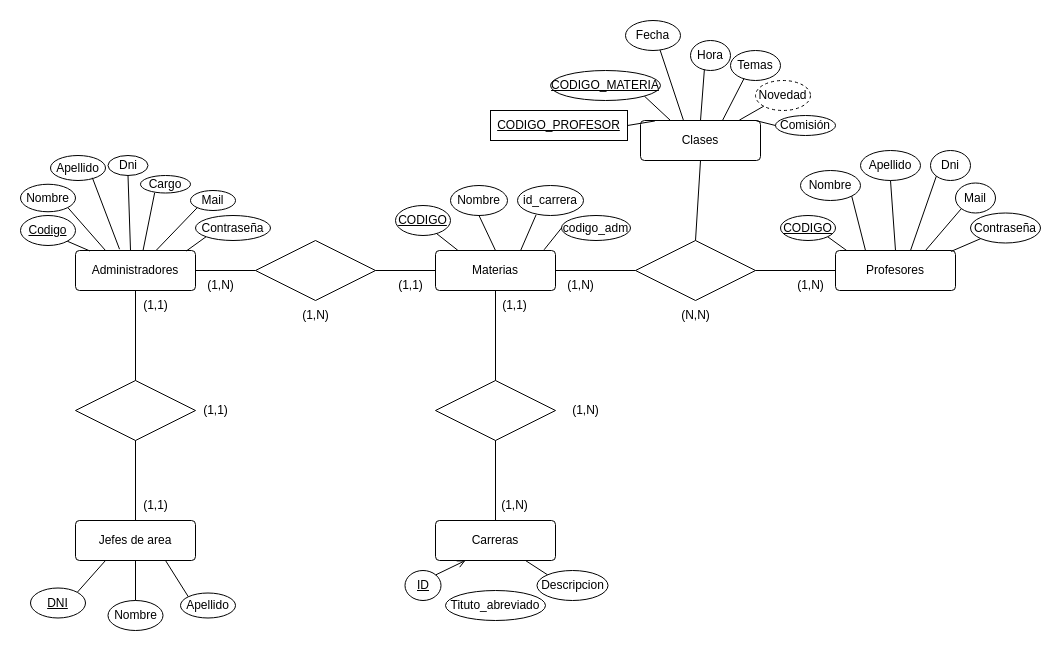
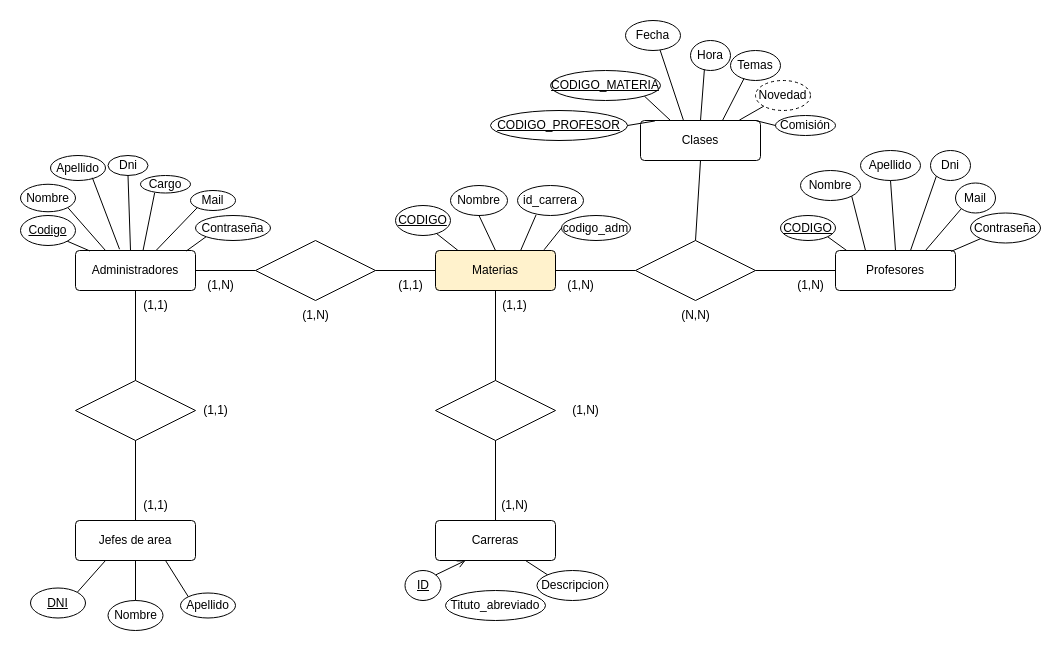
  <mxCell id="0" />
  <mxCell id="1" parent="0" />
- <mxCell id="2" value="Materias" style="rounded=1;arcSize=10;whiteSpace=wrap;html=1;align=center;" parent="1" vertex="1"><mxGeometry x="435" y="250" width="120" height="40" as="geometry" /></mxCell>
+ <mxCell id="2" value="Materias" style="rounded=1;arcSize=10;whiteSpace=wrap;html=1;align=center;fillColor=#fff2cc;" parent="1" vertex="1"><mxGeometry x="435" y="250" width="120" height="40" as="geometry" /></mxCell>
  <mxCell id="3" value="Administradores" style="rounded=1;arcSize=10;whiteSpace=wrap;html=1;align=center;" parent="1" vertex="1"><mxGeometry x="75" y="250" width="120" height="40" as="geometry" /></mxCell>
  <mxCell id="4" value="Profesores" style="rounded=1;arcSize=10;whiteSpace=wrap;html=1;align=center;" parent="1" vertex="1"><mxGeometry x="835" y="250" width="120" height="40" as="geometry" /></mxCell>
  <mxCell id="5" value="" style="shape=rhombus;perimeter=rhombusPerimeter;whiteSpace=wrap;html=1;align=center;" parent="1" vertex="1"><mxGeometry x="635" y="240" width="120" height="60" as="geometry" /></mxCell>
  <mxCell id="6" value="" style="endArrow=none;html=1;rounded=0;exitX=1;exitY=0.5;exitDx=0;exitDy=0;entryX=0;entryY=0.5;entryDx=0;entryDy=0;" parent="1" source="2" target="5" edge="1"><mxGeometry relative="1" as="geometry"><mxPoint x="425" y="360" as="sourcePoint" /><mxPoint x="585" y="360" as="targetPoint" /></mxGeometry></mxCell>
  <mxCell id="7" value="" style="endArrow=none;html=1;rounded=0;entryX=0;entryY=0.5;entryDx=0;entryDy=0;exitX=1;exitY=0.5;exitDx=0;exitDy=0;" parent="1" source="5" target="4" edge="1"><mxGeometry relative="1" as="geometry"><mxPoint x="585" y="410" as="sourcePoint" /><mxPoint x="585" y="350" as="targetPoint" /></mxGeometry></mxCell>
  <mxCell id="8" value="(1,N)" style="text;html=1;align=center;verticalAlign=middle;resizable=0;points=[];autosize=1;strokeColor=none;fillColor=none;" parent="1" vertex="1"><mxGeometry x="785" y="270" width="50" height="30" as="geometry" /></mxCell>
  <mxCell id="9" value="(1,N)&lt;br&gt;" style="text;html=1;align=center;verticalAlign=middle;resizable=0;points=[];autosize=1;strokeColor=none;fillColor=none;" parent="1" vertex="1"><mxGeometry x="555" y="270" width="50" height="30" as="geometry" /></mxCell>
  <mxCell id="10" value="" style="shape=rhombus;perimeter=rhombusPerimeter;whiteSpace=wrap;html=1;align=center;" parent="1" vertex="1"><mxGeometry x="255" y="240" width="120" height="60" as="geometry" /></mxCell>
  <mxCell id="11" value="" style="endArrow=none;html=1;rounded=0;exitX=0;exitY=0.5;exitDx=0;exitDy=0;entryX=1;entryY=0.5;entryDx=0;entryDy=0;" parent="1" source="2" target="10" edge="1"><mxGeometry relative="1" as="geometry"><mxPoint x="585" y="300" as="sourcePoint" /><mxPoint x="585" y="350" as="targetPoint" /></mxGeometry></mxCell>
  <mxCell id="12" value="" style="endArrow=none;html=1;rounded=0;exitX=1;exitY=0.5;exitDx=0;exitDy=0;entryX=0;entryY=0.5;entryDx=0;entryDy=0;" parent="1" source="3" target="10" edge="1"><mxGeometry relative="1" as="geometry"><mxPoint x="595" y="310" as="sourcePoint" /><mxPoint x="595" y="360" as="targetPoint" /></mxGeometry></mxCell>
  <mxCell id="13" value="Clases" style="rounded=1;arcSize=10;whiteSpace=wrap;html=1;align=center;" parent="1" vertex="1"><mxGeometry x="640" y="120" width="120" height="40" as="geometry" /></mxCell>
  <mxCell id="14" value="" style="endArrow=none;html=1;rounded=0;exitX=0.5;exitY=0;exitDx=0;exitDy=0;entryX=0.5;entryY=1;entryDx=0;entryDy=0;" parent="1" source="5" target="13" edge="1"><mxGeometry relative="1" as="geometry"><mxPoint x="225" y="380" as="sourcePoint" /><mxPoint x="385" y="380" as="targetPoint" /></mxGeometry></mxCell>
  <mxCell id="15" value="(1,N)" style="text;html=1;align=center;verticalAlign=middle;resizable=0;points=[];autosize=1;strokeColor=none;fillColor=none;" parent="1" vertex="1"><mxGeometry x="195" y="270" width="50" height="30" as="geometry" /></mxCell>
  <mxCell id="16" value="(1,1)" style="text;html=1;align=center;verticalAlign=middle;resizable=0;points=[];autosize=1;strokeColor=none;fillColor=none;" parent="1" vertex="1"><mxGeometry x="385" y="270" width="50" height="30" as="geometry" /></mxCell>
  <mxCell id="17" value="(N,N)" style="text;html=1;align=center;verticalAlign=middle;resizable=0;points=[];autosize=1;strokeColor=none;fillColor=none;" parent="1" vertex="1"><mxGeometry x="670" y="300" width="50" height="30" as="geometry" /></mxCell>
  <mxCell id="18" value="(1,N)" style="text;html=1;align=center;verticalAlign=middle;resizable=0;points=[];autosize=1;strokeColor=none;fillColor=none;" parent="1" vertex="1"><mxGeometry x="290" y="300" width="50" height="30" as="geometry" /></mxCell>
  <mxCell id="19" value="Codigo" style="ellipse;whiteSpace=wrap;html=1;align=center;fontStyle=4;" parent="1" vertex="1"><mxGeometry x="20" y="215" width="55" height="30" as="geometry" /></mxCell>
  <mxCell id="20" value="Nombre" style="ellipse;whiteSpace=wrap;html=1;align=center;" parent="1" vertex="1"><mxGeometry x="20" y="183.75" width="55" height="27.5" as="geometry" /></mxCell>
  <mxCell id="21" value="Apellido" style="ellipse;whiteSpace=wrap;html=1;align=center;" parent="1" vertex="1"><mxGeometry x="50" y="155" width="55" height="25" as="geometry" /></mxCell>
  <mxCell id="22" value="Mail" style="ellipse;whiteSpace=wrap;html=1;align=center;" parent="1" vertex="1"><mxGeometry x="190" y="190" width="45" height="20" as="geometry" /></mxCell>
  <mxCell id="23" value="Contraseña" style="ellipse;whiteSpace=wrap;html=1;align=center;" parent="1" vertex="1"><mxGeometry x="195" y="215" width="75" height="25" as="geometry" /></mxCell>
  <mxCell id="24" value="CODIGO" style="ellipse;whiteSpace=wrap;html=1;align=center;fontStyle=4;" parent="1" vertex="1"><mxGeometry x="780" y="215" width="55" height="25" as="geometry" /></mxCell>
  <mxCell id="25" value="Nombre" style="ellipse;whiteSpace=wrap;html=1;align=center;" parent="1" vertex="1"><mxGeometry x="800" y="170" width="60" height="30" as="geometry" /></mxCell>
  <mxCell id="26" value="Apellido" style="ellipse;whiteSpace=wrap;html=1;align=center;" parent="1" vertex="1"><mxGeometry x="860" y="150" width="60" height="30" as="geometry" /></mxCell>
  <mxCell id="27" value="Mail" style="ellipse;whiteSpace=wrap;html=1;align=center;" parent="1" vertex="1"><mxGeometry x="955" y="182.5" width="40" height="30" as="geometry" /></mxCell>
  <mxCell id="28" value="Contraseña" style="ellipse;whiteSpace=wrap;html=1;align=center;" parent="1" vertex="1"><mxGeometry x="970" y="212.5" width="70" height="30" as="geometry" /></mxCell>
  <mxCell id="29" value="Nombre" style="ellipse;whiteSpace=wrap;html=1;align=center;" parent="1" vertex="1"><mxGeometry x="450" y="185" width="57" height="30" as="geometry" /></mxCell>
  <mxCell id="30" value="CODIGO" style="ellipse;whiteSpace=wrap;html=1;align=center;fontStyle=4;" parent="1" vertex="1"><mxGeometry x="395" y="205" width="55" height="30" as="geometry" /></mxCell>
  <mxCell id="31" value="id_carrera" style="ellipse;whiteSpace=wrap;html=1;align=center;" parent="1" vertex="1"><mxGeometry x="517" y="185" width="66" height="30" as="geometry" /></mxCell>
- <mxCell id="32" value="CODIGO_PROFESOR" style="whiteSpace=wrap;html=1;align=center;fontStyle=4;rounded=0;" parent="1" vertex="1"><mxGeometry x="490" y="110" width="137" height="30" as="geometry" /></mxCell>
+ <mxCell id="32" value="CODIGO_PROFESOR" style="ellipse;whiteSpace=wrap;html=1;align=center;fontStyle=4;" parent="1" vertex="1"><mxGeometry x="490" y="110" width="137" height="30" as="geometry" /></mxCell>
  <mxCell id="33" value="CODIGO_MATERIA" style="ellipse;whiteSpace=wrap;html=1;align=center;fontStyle=4;" parent="1" vertex="1"><mxGeometry x="550" y="70" width="110" height="30" as="geometry" /></mxCell>
  <mxCell id="34" value="Fecha" style="ellipse;whiteSpace=wrap;html=1;align=center;" parent="1" vertex="1"><mxGeometry x="625" y="20" width="55" height="30" as="geometry" /></mxCell>
  <mxCell id="35" value="Hora" style="ellipse;whiteSpace=wrap;html=1;align=center;" parent="1" vertex="1"><mxGeometry x="690" y="40" width="40" height="30" as="geometry" /></mxCell>
  <mxCell id="36" value="Temas" style="ellipse;whiteSpace=wrap;html=1;align=center;" parent="1" vertex="1"><mxGeometry x="730" y="50" width="50" height="30" as="geometry" /></mxCell>
  <mxCell id="37" value="Novedad" style="ellipse;whiteSpace=wrap;html=1;align=center;dashed=1;" parent="1" vertex="1"><mxGeometry x="755" y="80" width="55" height="30" as="geometry" /></mxCell>
  <mxCell id="38" value="" style="endArrow=none;html=1;rounded=0;exitX=1;exitY=1;exitDx=0;exitDy=0;entryX=0.12;entryY=0.012;entryDx=0;entryDy=0;entryPerimeter=0;" parent="1" source="19" target="3" edge="1"><mxGeometry relative="1" as="geometry"><mxPoint x="100" y="220" as="sourcePoint" /><mxPoint x="260" y="220" as="targetPoint" /></mxGeometry></mxCell>
  <mxCell id="39" value="" style="endArrow=none;html=1;rounded=0;exitX=1;exitY=1;exitDx=0;exitDy=0;entryX=0.25;entryY=0;entryDx=0;entryDy=0;" parent="1" source="20" target="3" edge="1"><mxGeometry relative="1" as="geometry"><mxPoint x="88" y="246" as="sourcePoint" /><mxPoint x="99" y="260" as="targetPoint" /></mxGeometry></mxCell>
  <mxCell id="40" value="" style="endArrow=none;html=1;rounded=0;exitX=0.761;exitY=0.891;exitDx=0;exitDy=0;exitPerimeter=0;entryX=0.367;entryY=-0.032;entryDx=0;entryDy=0;entryPerimeter=0;" parent="1" source="21" target="3" edge="1"><mxGeometry relative="1" as="geometry"><mxPoint x="106" y="206" as="sourcePoint" /><mxPoint x="130" y="240" as="targetPoint" /></mxGeometry></mxCell>
  <mxCell id="41" value="" style="endArrow=none;html=1;rounded=0;exitX=0;exitY=1;exitDx=0;exitDy=0;entryX=0.671;entryY=0.001;entryDx=0;entryDy=0;entryPerimeter=0;" parent="1" source="22" target="3" edge="1"><mxGeometry relative="1" as="geometry"><mxPoint x="106" y="206" as="sourcePoint" /><mxPoint x="115" y="260" as="targetPoint" /></mxGeometry></mxCell>
  <mxCell id="42" value="" style="endArrow=none;html=1;rounded=0;exitX=0;exitY=1;exitDx=0;exitDy=0;entryX=0.924;entryY=0.011;entryDx=0;entryDy=0;entryPerimeter=0;" parent="1" source="23" target="3" edge="1"><mxGeometry relative="1" as="geometry"><mxPoint x="88" y="246" as="sourcePoint" /><mxPoint x="99" y="260" as="targetPoint" /></mxGeometry></mxCell>
  <mxCell id="43" value="" style="endArrow=none;html=1;rounded=0;exitX=0.745;exitY=0.933;exitDx=0;exitDy=0;exitPerimeter=0;entryX=0.186;entryY=-0.005;entryDx=0;entryDy=0;entryPerimeter=0;" parent="1" source="30" target="2" edge="1"><mxGeometry relative="1" as="geometry"><mxPoint x="440" y="240" as="sourcePoint" /><mxPoint x="600" y="240" as="targetPoint" /></mxGeometry></mxCell>
  <mxCell id="44" value="" style="endArrow=none;html=1;rounded=0;exitX=0.5;exitY=1;exitDx=0;exitDy=0;entryX=0.5;entryY=0;entryDx=0;entryDy=0;" parent="1" source="29" target="2" edge="1"><mxGeometry relative="1" as="geometry"><mxPoint x="446" y="243" as="sourcePoint" /><mxPoint x="467" y="260" as="targetPoint" /></mxGeometry></mxCell>
  <mxCell id="45" value="" style="endArrow=none;html=1;rounded=0;exitX=0.281;exitY=0.981;exitDx=0;exitDy=0;entryX=0.71;entryY=-0.004;entryDx=0;entryDy=0;entryPerimeter=0;exitPerimeter=0;" parent="1" source="31" target="2" edge="1"><mxGeometry relative="1" as="geometry"><mxPoint x="505" y="240" as="sourcePoint" /><mxPoint x="505" y="260" as="targetPoint" /></mxGeometry></mxCell>
  <mxCell id="46" value="" style="endArrow=none;html=1;rounded=0;exitX=1;exitY=0.5;exitDx=0;exitDy=0;entryX=0.12;entryY=0.012;entryDx=0;entryDy=0;entryPerimeter=0;" parent="1" source="32" target="13" edge="1"><mxGeometry relative="1" as="geometry"><mxPoint x="630" y="110" as="sourcePoint" /><mxPoint x="790" y="110" as="targetPoint" /></mxGeometry></mxCell>
  <mxCell id="47" value="" style="endArrow=none;html=1;rounded=0;exitX=1;exitY=1;exitDx=0;exitDy=0;entryX=0.25;entryY=0;entryDx=0;entryDy=0;" parent="1" source="33" target="13" edge="1"><mxGeometry relative="1" as="geometry"><mxPoint x="637" y="135" as="sourcePoint" /><mxPoint x="675" y="150" as="targetPoint" /></mxGeometry></mxCell>
  <mxCell id="48" value="" style="endArrow=none;html=1;rounded=0;exitX=0.629;exitY=0.987;exitDx=0;exitDy=0;entryX=0.357;entryY=-0.014;entryDx=0;entryDy=0;entryPerimeter=0;exitPerimeter=0;" parent="1" source="34" target="13" edge="1"><mxGeometry relative="1" as="geometry"><mxPoint x="670" y="95" as="sourcePoint" /><mxPoint x="675" y="150" as="targetPoint" /></mxGeometry></mxCell>
  <mxCell id="49" value="" style="endArrow=none;html=1;rounded=0;exitX=0.347;exitY=0.971;exitDx=0;exitDy=0;entryX=0.5;entryY=0;entryDx=0;entryDy=0;exitPerimeter=0;" parent="1" source="35" target="13" edge="1"><mxGeometry relative="1" as="geometry"><mxPoint x="673" y="70" as="sourcePoint" /><mxPoint x="688" y="149" as="targetPoint" /></mxGeometry></mxCell>
  <mxCell id="50" value="" style="endArrow=none;html=1;rounded=0;exitX=0.269;exitY=0.94;exitDx=0;exitDy=0;entryX=0.681;entryY=0.012;entryDx=0;entryDy=0;entryPerimeter=0;exitPerimeter=0;" parent="1" source="36" target="13" edge="1"><mxGeometry relative="1" as="geometry"><mxPoint x="718" y="66" as="sourcePoint" /><mxPoint x="705" y="150" as="targetPoint" /></mxGeometry></mxCell>
  <mxCell id="51" value="" style="endArrow=none;html=1;rounded=0;exitX=0;exitY=1;exitDx=0;exitDy=0;entryX=0.824;entryY=-0.01;entryDx=0;entryDy=0;entryPerimeter=0;" parent="1" source="37" target="13" edge="1"><mxGeometry relative="1" as="geometry"><mxPoint x="750" y="85" as="sourcePoint" /><mxPoint x="727" y="150" as="targetPoint" /></mxGeometry></mxCell>
  <mxCell id="52" value="" style="endArrow=none;html=1;rounded=0;exitX=1;exitY=1;exitDx=0;exitDy=0;entryX=0.094;entryY=0.002;entryDx=0;entryDy=0;entryPerimeter=0;" parent="1" source="24" target="4" edge="1"><mxGeometry relative="1" as="geometry"><mxPoint x="860" y="230" as="sourcePoint" /><mxPoint x="1020" y="230" as="targetPoint" /></mxGeometry></mxCell>
  <mxCell id="53" value="" style="endArrow=none;html=1;rounded=0;exitX=1;exitY=1;exitDx=0;exitDy=0;entryX=0.25;entryY=0;entryDx=0;entryDy=0;" parent="1" source="25" target="4" edge="1"><mxGeometry relative="1" as="geometry"><mxPoint x="848" y="251" as="sourcePoint" /><mxPoint x="875" y="260" as="targetPoint" /></mxGeometry></mxCell>
  <mxCell id="54" value="" style="endArrow=none;html=1;rounded=0;exitX=0.5;exitY=1;exitDx=0;exitDy=0;entryX=0.5;entryY=0;entryDx=0;entryDy=0;" parent="1" source="26" target="4" edge="1"><mxGeometry relative="1" as="geometry"><mxPoint x="866" y="211" as="sourcePoint" /><mxPoint x="890" y="260" as="targetPoint" /></mxGeometry></mxCell>
  <mxCell id="55" value="" style="endArrow=none;html=1;rounded=0;exitX=0;exitY=1;exitDx=0;exitDy=0;entryX=0.75;entryY=0;entryDx=0;entryDy=0;" parent="1" source="27" target="4" edge="1"><mxGeometry relative="1" as="geometry"><mxPoint x="905" y="190" as="sourcePoint" /><mxPoint x="905" y="260" as="targetPoint" /></mxGeometry></mxCell>
  <mxCell id="56" value="" style="endArrow=none;html=1;rounded=0;exitX=0;exitY=1;exitDx=0;exitDy=0;entryX=0.962;entryY=0.024;entryDx=0;entryDy=0;entryPerimeter=0;" parent="1" source="28" target="4" edge="1"><mxGeometry relative="1" as="geometry"><mxPoint x="954" y="211" as="sourcePoint" /><mxPoint x="935" y="260" as="targetPoint" /></mxGeometry></mxCell>
  <mxCell id="57" value="" style="shape=rhombus;perimeter=rhombusPerimeter;whiteSpace=wrap;html=1;align=center;" parent="1" vertex="1"><mxGeometry x="435" y="380" width="120" height="60" as="geometry" /></mxCell>
  <mxCell id="58" value="Carreras" style="rounded=1;arcSize=10;whiteSpace=wrap;html=1;align=center;" parent="1" vertex="1"><mxGeometry x="435" y="520" width="120" height="40" as="geometry" /></mxCell>
  <mxCell id="59" value="" style="endArrow=none;html=1;rounded=0;exitX=0.5;exitY=1;exitDx=0;exitDy=0;entryX=0.5;entryY=0;entryDx=0;entryDy=0;" parent="1" source="2" target="57" edge="1"><mxGeometry relative="1" as="geometry"><mxPoint x="400" y="370" as="sourcePoint" /><mxPoint x="560" y="370" as="targetPoint" /></mxGeometry></mxCell>
  <mxCell id="60" value="" style="endArrow=none;html=1;rounded=0;exitX=0.5;exitY=1;exitDx=0;exitDy=0;entryX=0.5;entryY=0;entryDx=0;entryDy=0;" parent="1" source="57" target="58" edge="1"><mxGeometry relative="1" as="geometry"><mxPoint x="505" y="300" as="sourcePoint" /><mxPoint x="505" y="390" as="targetPoint" /></mxGeometry></mxCell>
  <mxCell id="61" value="(1,1)" style="text;html=1;align=center;verticalAlign=middle;resizable=0;points=[];autosize=1;strokeColor=none;fillColor=none;" parent="1" vertex="1"><mxGeometry x="489" y="290" width="50" height="30" as="geometry" /></mxCell>
  <mxCell id="62" value="(1,N)&lt;br&gt;" style="text;html=1;align=center;verticalAlign=middle;resizable=0;points=[];autosize=1;strokeColor=none;fillColor=none;" parent="1" vertex="1"><mxGeometry x="489" y="490" width="50" height="30" as="geometry" /></mxCell>
  <mxCell id="63" value="(1,N)" style="text;html=1;align=center;verticalAlign=middle;resizable=0;points=[];autosize=1;strokeColor=none;fillColor=none;" parent="1" vertex="1"><mxGeometry x="560" y="395" width="50" height="30" as="geometry" /></mxCell>
  <mxCell id="64" value="Dni" style="ellipse;whiteSpace=wrap;html=1;align=center;" parent="1" vertex="1"><mxGeometry x="107.5" y="155" width="40" height="20" as="geometry" /></mxCell>
  <mxCell id="65" value="" style="endArrow=none;html=1;rounded=0;exitX=0.5;exitY=1;exitDx=0;exitDy=0;" parent="1" source="64" edge="1"><mxGeometry relative="1" as="geometry"><mxPoint x="140" y="210" as="sourcePoint" /><mxPoint x="130" y="250" as="targetPoint" /></mxGeometry></mxCell>
  <mxCell id="66" value="Cargo" style="ellipse;whiteSpace=wrap;html=1;align=center;" parent="1" vertex="1"><mxGeometry x="140" y="175" width="50" height="17.5" as="geometry" /></mxCell>
  <mxCell id="67" value="" style="endArrow=none;html=1;rounded=0;exitX=0.283;exitY=0.992;exitDx=0;exitDy=0;exitPerimeter=0;entryX=0.562;entryY=0.011;entryDx=0;entryDy=0;entryPerimeter=0;" parent="1" source="66" target="3" edge="1"><mxGeometry relative="1" as="geometry"><mxPoint x="140" y="220" as="sourcePoint" /><mxPoint x="300" y="220" as="targetPoint" /></mxGeometry></mxCell>
  <mxCell id="68" value="codigo_adm" style="ellipse;whiteSpace=wrap;html=1;align=center;" parent="1" vertex="1"><mxGeometry x="561" y="215" width="69" height="25" as="geometry" /></mxCell>
  <mxCell id="69" value="" style="endArrow=none;html=1;rounded=0;exitX=0;exitY=0.5;exitDx=0;exitDy=0;entryX=0.905;entryY=-0.018;entryDx=0;entryDy=0;entryPerimeter=0;" parent="1" source="68" target="2" edge="1"><mxGeometry relative="1" as="geometry"><mxPoint x="537" y="221" as="sourcePoint" /><mxPoint x="522" y="258" as="targetPoint" /></mxGeometry></mxCell>
  <mxCell id="70" value="ID" style="ellipse;whiteSpace=wrap;html=1;align=center;fontStyle=4;" parent="1" vertex="1"><mxGeometry x="404.5" y="570" width="36" height="30" as="geometry" /></mxCell>
  <mxCell id="71" value="Tituto_abreviado" style="ellipse;whiteSpace=wrap;html=1;align=center;" parent="1" vertex="1"><mxGeometry x="445" y="590" width="100" height="30" as="geometry" /></mxCell>
  <mxCell id="72" value="Descripcion" style="ellipse;whiteSpace=wrap;html=1;align=center;" parent="1" vertex="1"><mxGeometry x="536.5" y="570" width="71" height="30" as="geometry" /></mxCell>
  <mxCell id="73" value="" style="endArrow=open;html=1;rounded=0;exitX=1;exitY=0;exitDx=0;exitDy=0;entryX=0.25;entryY=1;entryDx=0;entryDy=0;" parent="1" source="70" target="58" edge="1"><mxGeometry relative="1" as="geometry"><mxPoint x="450" y="640" as="sourcePoint" /><mxPoint x="610" y="640" as="targetPoint" /></mxGeometry></mxCell>
  <mxCell id="74" value="" style="endArrow=none;html=1;rounded=0;exitX=0;exitY=0;exitDx=0;exitDy=0;entryX=0.75;entryY=1;entryDx=0;entryDy=0;" parent="1" source="72" target="58" edge="1"><mxGeometry relative="1" as="geometry"><mxPoint x="452" y="584" as="sourcePoint" /><mxPoint x="475" y="570" as="targetPoint" /></mxGeometry></mxCell>
  <mxCell id="75" value="Comisión" style="ellipse;whiteSpace=wrap;html=1;align=center;" parent="1" vertex="1"><mxGeometry x="775" y="115" width="60" height="20" as="geometry" /></mxCell>
  <mxCell id="76" value="" style="endArrow=none;html=1;rounded=0;exitX=0;exitY=0.5;exitDx=0;exitDy=0;entryX=0.958;entryY=0;entryDx=0;entryDy=0;entryPerimeter=0;" parent="1" source="75" target="13" edge="1"><mxGeometry relative="1" as="geometry"><mxPoint x="773" y="116" as="sourcePoint" /><mxPoint x="744" y="150" as="targetPoint" /></mxGeometry></mxCell>
  <mxCell id="77" value="Dni" style="ellipse;whiteSpace=wrap;html=1;align=center;" parent="1" vertex="1"><mxGeometry x="930" y="150" width="40" height="30" as="geometry" /></mxCell>
  <mxCell id="78" value="" style="endArrow=none;html=1;rounded=0;exitX=0;exitY=1;exitDx=0;exitDy=0;" parent="1" source="77" edge="1"><mxGeometry relative="1" as="geometry"><mxPoint x="900" y="190" as="sourcePoint" /><mxPoint x="910" y="250" as="targetPoint" /></mxGeometry></mxCell>
  <mxCell id="79" value="Jefes de area" style="rounded=1;arcSize=10;whiteSpace=wrap;html=1;align=center;" vertex="1" parent="1"><mxGeometry x="75" y="520" width="120" height="40" as="geometry" /></mxCell>
  <mxCell id="80" value="" style="shape=rhombus;perimeter=rhombusPerimeter;whiteSpace=wrap;html=1;align=center;" vertex="1" parent="1"><mxGeometry x="75" y="380" width="120" height="60" as="geometry" /></mxCell>
  <mxCell id="81" value="" style="endArrow=none;html=1;rounded=0;exitX=0.5;exitY=1;exitDx=0;exitDy=0;entryX=0.5;entryY=0;entryDx=0;entryDy=0;" edge="1" parent="1" source="3" target="80"><mxGeometry relative="1" as="geometry"><mxPoint x="505" y="300" as="sourcePoint" /><mxPoint x="505" y="390" as="targetPoint" /></mxGeometry></mxCell>
  <mxCell id="82" value="" style="endArrow=none;html=1;rounded=0;exitX=0.5;exitY=1;exitDx=0;exitDy=0;entryX=0.5;entryY=0;entryDx=0;entryDy=0;" edge="1" parent="1" source="80" target="79"><mxGeometry relative="1" as="geometry"><mxPoint x="145" y="300" as="sourcePoint" /><mxPoint x="145" y="390" as="targetPoint" /></mxGeometry></mxCell>
  <mxCell id="83" value="" style="endArrow=none;html=1;rounded=0;entryX=0.25;entryY=1;entryDx=0;entryDy=0;exitX=1;exitY=0;exitDx=0;exitDy=0;" edge="1" parent="1" source="84" target="79"><mxGeometry relative="1" as="geometry"><mxPoint x="90" y="590" as="sourcePoint" /><mxPoint x="140" y="260" as="targetPoint" /></mxGeometry></mxCell>
  <mxCell id="84" value="DNI" style="ellipse;whiteSpace=wrap;html=1;align=center;fontStyle=4;" vertex="1" parent="1"><mxGeometry x="30" y="587.5" width="55" height="30" as="geometry" /></mxCell>
  <mxCell id="85" value="Nombre" style="ellipse;whiteSpace=wrap;html=1;align=center;" vertex="1" parent="1"><mxGeometry x="107.5" y="600" width="55" height="30" as="geometry" /></mxCell>
  <mxCell id="86" value="Apellido" style="ellipse;whiteSpace=wrap;html=1;align=center;" vertex="1" parent="1"><mxGeometry x="180" y="592.5" width="55" height="25" as="geometry" /></mxCell>
  <mxCell id="87" value="" style="endArrow=none;html=1;rounded=0;entryX=0.5;entryY=1;entryDx=0;entryDy=0;exitX=0.5;exitY=0;exitDx=0;exitDy=0;" edge="1" parent="1" source="85" target="79"><mxGeometry relative="1" as="geometry"><mxPoint x="87" y="602" as="sourcePoint" /><mxPoint x="115" y="570" as="targetPoint" /></mxGeometry></mxCell>
  <mxCell id="88" value="" style="endArrow=none;html=1;rounded=0;entryX=0.75;entryY=1;entryDx=0;entryDy=0;exitX=0;exitY=0;exitDx=0;exitDy=0;" edge="1" parent="1" source="86" target="79"><mxGeometry relative="1" as="geometry"><mxPoint x="145" y="610" as="sourcePoint" /><mxPoint x="145" y="570" as="targetPoint" /></mxGeometry></mxCell>
  <mxCell id="89" value="(1,1)" style="text;html=1;align=center;verticalAlign=middle;resizable=0;points=[];autosize=1;strokeColor=none;fillColor=none;" vertex="1" parent="1"><mxGeometry x="130" y="290" width="50" height="30" as="geometry" /></mxCell>
  <mxCell id="90" value="(1,1)" style="text;html=1;align=center;verticalAlign=middle;resizable=0;points=[];autosize=1;strokeColor=none;fillColor=none;" vertex="1" parent="1"><mxGeometry x="130" y="490" width="50" height="30" as="geometry" /></mxCell>
  <mxCell id="91" value="(1,1)" style="text;html=1;align=center;verticalAlign=middle;resizable=0;points=[];autosize=1;strokeColor=none;fillColor=none;" vertex="1" parent="1"><mxGeometry x="190" y="395" width="50" height="30" as="geometry" /></mxCell>
